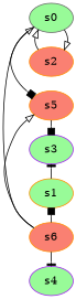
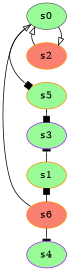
  digraph {
    rankdir=LR
    node [color=darkorange fillcolor=palegreen player=0 style=filled]
    edge [arrowhead=onormal constraint="time % 4 == 0 && time % 4 == 1"]
    s0 [color=gray40]
    s2 [fillcolor=salmon]
-   s5 [fillcolor=salmon player=1]
+   s5 [player=1]
    s3 [color=purple]
    s1 [player=1]
    s4 [color=purple]
    s6 [fillcolor=salmon]
    s0 -> s2 [constraint="time % 4 == 3 && time % 4 == 2"]
    s0 -> s5 [arrowhead=box constraint="time % 2 == 1 || time % 4 == 3"]
    s2 -> s0 [constraint="time % 4 == 2 && time % 5 == 3"]
    s5 -> s3 [arrowhead=box constraint="time % 2 == 0 || time % 5 == 4"]
    s1 -> s3 [arrowhead=tee]
    s6 -> s0
-   s6 -> s5 [constraint="time == 3 || time == 5 || time == 7 || time == 11"]
    s6 -> s1 [arrowhead=box constraint="time % 8 == 5"]
    s6 -> s4 [arrowhead=tee constraint="time % 3 == 0"]
  }
